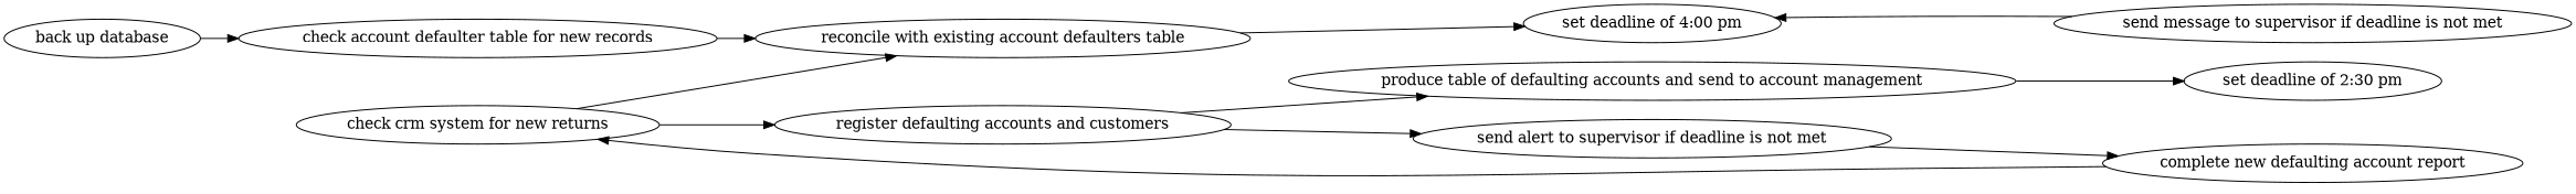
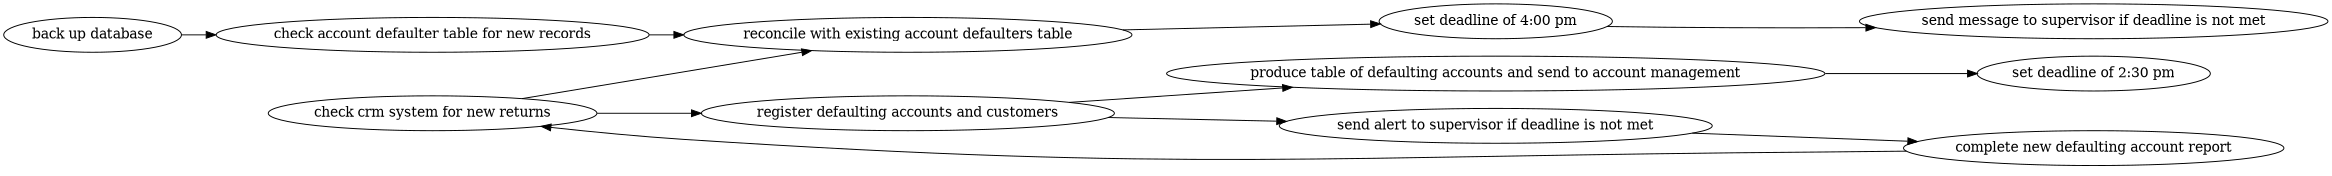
  strict digraph {
    rankdir=LR
    edge [attrs="{'type': 'flow', 'label': 'flow'}"]
    "back up database" [attrs="{'type': 'Activity', 'label': 'back up database'}"]
    "check account defaulter table for new records" [attrs="{'type': 'Activity', 'label': 'check account defaulter table for new records'}"]
    "reconcile with existing account defaulters table" [attrs="{'type': 'Activity', 'label': 'reconcile with existing account defaulters table'}"]
    "check crm system for new returns" [attrs="{'type': 'Activity', 'label': 'check crm system for new returns'}"]
    "register defaulting accounts and customers" [attrs="{'type': 'Activity', 'label': 'register defaulting accounts and customers'}"]
    "produce table of defaulting accounts and send to account management" [attrs="{'type': 'Activity', 'label': 'produce table of defaulting accounts and send to account management'}"]
    "send alert to supervisor if deadline is not met" [attrs="{'type': 'Activity', 'label': 'send alert to supervisor if deadline is not met'}"]
    "set deadline of 4:00 pm" [attrs="{'type': 'Activity', 'label': 'set deadline of 4:00 pm'}"]
    "set deadline of 2:30 pm" [attrs="{'type': 'Activity', 'label': 'set deadline of 2:30 pm'}"]
    "send message to supervisor if deadline is not met" [attrs="{'type': 'Activity', 'label': 'send message to supervisor if deadline is not met'}"]
    "complete new defaulting account report" [attrs="{'type': 'Activity', 'label': 'complete new defaulting account report'}"]
    "back up database" -> "check account defaulter table for new records"
    "check account defaulter table for new records" -> "reconcile with existing account defaulters table"
    "reconcile with existing account defaulters table" -> "set deadline of 4:00 pm"
    "check crm system for new returns" -> "reconcile with existing account defaulters table"
    "check crm system for new returns" -> "register defaulting accounts and customers"
    "register defaulting accounts and customers" -> "produce table of defaulting accounts and send to account management"
    "register defaulting accounts and customers" -> "send alert to supervisor if deadline is not met"
    "produce table of defaulting accounts and send to account management" -> "set deadline of 2:30 pm"
    "send alert to supervisor if deadline is not met" -> "complete new defaulting account report"
-   "send message to supervisor if deadline is not met" -> "set deadline of 4:00 pm"
+   "set deadline of 4:00 pm" -> "send message to supervisor if deadline is not met"
    "complete new defaulting account report" -> "check crm system for new returns"
  }
